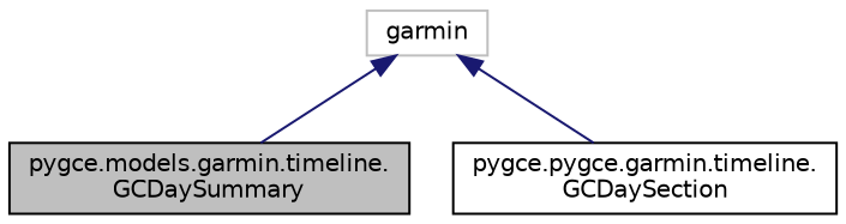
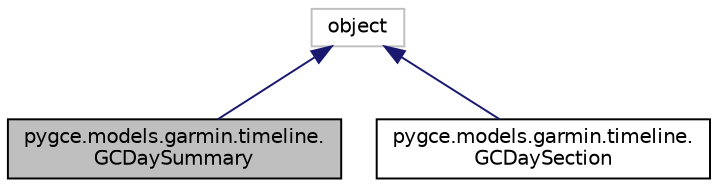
  digraph {
    node [color=black fillcolor=white fontname=Helvetica fontsize=10 shape=record style=filled]
    edge [color=midnightblue dir=back fontname=Helvetica fontsize=10 labelfontname=Helvetica labelfontsize=10 style=solid]
    n1 [fillcolor=grey75 fontcolor=black height=0.2 label="pygce.models.garmin.timeline.\lGCDaySummary" width=0.4]
-   n2 [height=0.2 label="pygce.pygce.garmin.timeline.\lGCDaySection" width=0.4]
-   n3 [color=grey75 height=0.2 label=garmin width=0.4]
+   n2 [height=0.2 label="pygce.models.garmin.timeline.\lGCDaySection" width=0.4]
+   n3 [color=grey75 height=0.2 label=object width=0.4]
    n3 -> n1
    n3 -> n2
  }
